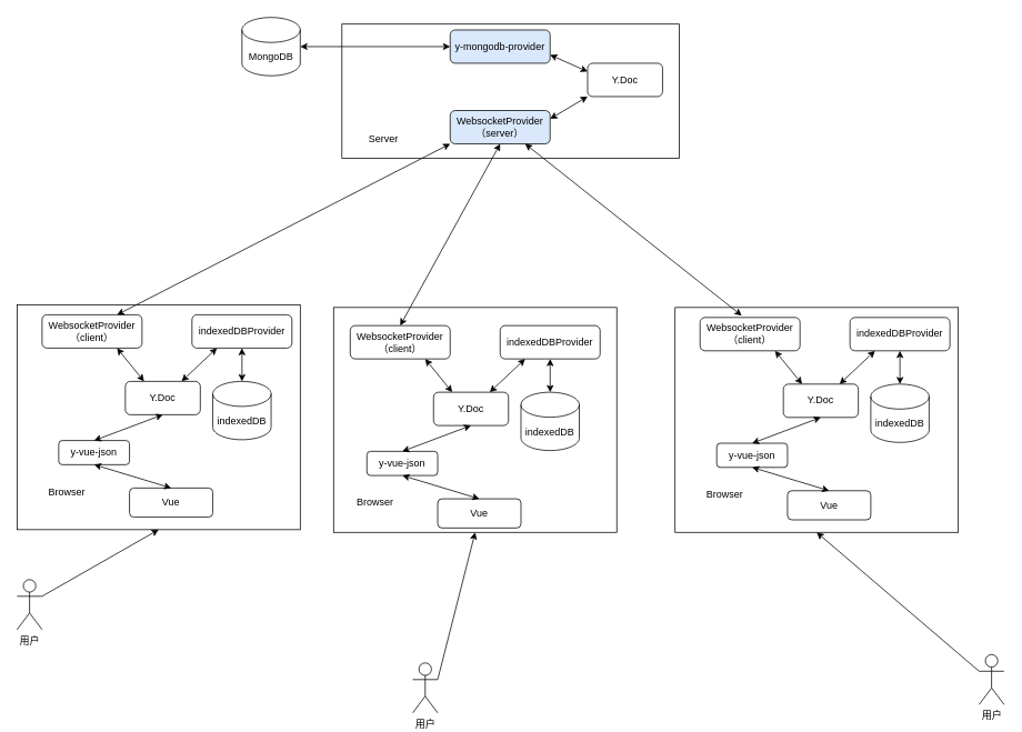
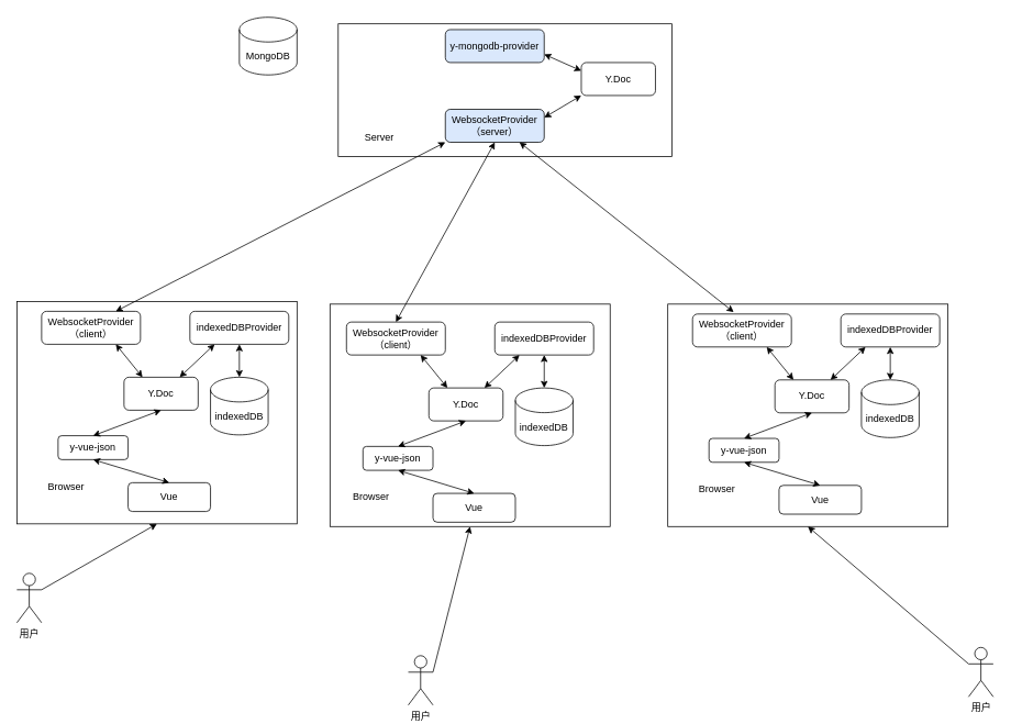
  <mxCell id="0" />
  <mxCell id="1" parent="0" />
  <mxCell id="2" value="" style="rounded=0;whiteSpace=wrap;html=1;" vertex="1" parent="1"><mxGeometry x="20" y="365" width="340" height="270" as="geometry" /></mxCell>
  <mxCell id="3" value="Browser" style="text;html=1;strokeColor=none;fillColor=none;align=center;verticalAlign=middle;whiteSpace=wrap;rounded=0;" vertex="1" parent="1"><mxGeometry x="50" y="575" width="60" height="30" as="geometry" /></mxCell>
  <mxCell id="4" value="用户" style="shape=umlActor;verticalLabelPosition=bottom;verticalAlign=top;html=1;outlineConnect=0;" vertex="1" parent="1"><mxGeometry x="20" y="695" width="30" height="60" as="geometry" /></mxCell>
  <mxCell id="5" value="" style="endArrow=classic;html=1;rounded=0;exitX=1;exitY=0.333;exitDx=0;exitDy=0;exitPerimeter=0;entryX=0.5;entryY=1;entryDx=0;entryDy=0;" edge="1" parent="1" source="4" target="2"><mxGeometry width="50" height="50" relative="1" as="geometry"><mxPoint x="460" y="457" as="sourcePoint" /><mxPoint x="510" y="407" as="targetPoint" /></mxGeometry></mxCell>
  <mxCell id="6" value="WebsocketProvider&lt;br&gt;（client）" style="rounded=1;whiteSpace=wrap;html=1;" vertex="1" parent="1"><mxGeometry x="50" y="377" width="120" height="40" as="geometry" /></mxCell>
  <mxCell id="7" value="Y.Doc" style="rounded=1;whiteSpace=wrap;html=1;" vertex="1" parent="1"><mxGeometry x="150" y="457" width="90" height="40" as="geometry" /></mxCell>
  <mxCell id="8" value="indexedDBProvider" style="rounded=1;whiteSpace=wrap;html=1;" vertex="1" parent="1"><mxGeometry x="230" y="377" width="120" height="40" as="geometry" /></mxCell>
  <mxCell id="9" value="indexedDB" style="shape=cylinder3;whiteSpace=wrap;html=1;boundedLbl=1;backgroundOutline=1;size=15;" vertex="1" parent="1"><mxGeometry x="255" y="457" width="70" height="70" as="geometry" /></mxCell>
  <mxCell id="10" value="" style="endArrow=classic;startArrow=classic;html=1;rounded=0;exitX=0.5;exitY=0;exitDx=0;exitDy=0;exitPerimeter=0;entryX=0.5;entryY=1;entryDx=0;entryDy=0;" edge="1" parent="1" source="9" target="8"><mxGeometry width="50" height="50" relative="1" as="geometry"><mxPoint x="460" y="457" as="sourcePoint" /><mxPoint x="510" y="407" as="targetPoint" /></mxGeometry></mxCell>
  <mxCell id="11" value="" style="endArrow=classic;startArrow=classic;html=1;rounded=0;exitX=0.25;exitY=0;exitDx=0;exitDy=0;entryX=0.75;entryY=1;entryDx=0;entryDy=0;" edge="1" parent="1" source="7" target="6"><mxGeometry width="50" height="50" relative="1" as="geometry"><mxPoint x="410" y="457" as="sourcePoint" /><mxPoint x="460" y="407" as="targetPoint" /></mxGeometry></mxCell>
  <mxCell id="12" value="" style="endArrow=classic;startArrow=classic;html=1;rounded=0;exitX=0.75;exitY=0;exitDx=0;exitDy=0;entryX=0.25;entryY=1;entryDx=0;entryDy=0;" edge="1" parent="1" source="7" target="8"><mxGeometry width="50" height="50" relative="1" as="geometry"><mxPoint x="460" y="457" as="sourcePoint" /><mxPoint x="510" y="407" as="targetPoint" /></mxGeometry></mxCell>
  <mxCell id="13" value="" style="rounded=0;whiteSpace=wrap;html=1;" vertex="1" parent="1"><mxGeometry x="410" y="28" width="405" height="161" as="geometry" /></mxCell>
  <mxCell id="14" value="Server" style="text;html=1;strokeColor=none;fillColor=none;align=center;verticalAlign=middle;whiteSpace=wrap;rounded=0;" vertex="1" parent="1"><mxGeometry x="430" y="151.25" width="60" height="30" as="geometry" /></mxCell>
  <mxCell id="15" value="WebsocketProvider&lt;br style=&quot;border-color: var(--border-color);&quot;&gt;（server）" style="rounded=1;whiteSpace=wrap;html=1;fillColor=#dae8fc;" vertex="1" parent="1"><mxGeometry x="540" y="131.75" width="120" height="40" as="geometry" /></mxCell>
  <mxCell id="16" value="Y.Doc" style="rounded=1;whiteSpace=wrap;html=1;" vertex="1" parent="1"><mxGeometry x="705" y="75" width="90" height="40" as="geometry" /></mxCell>
  <mxCell id="17" value="y-mongodb-provider" style="rounded=1;whiteSpace=wrap;html=1;fillColor=#dae8fc;" vertex="1" parent="1"><mxGeometry x="540" y="35" width="120" height="40" as="geometry" /></mxCell>
  <mxCell id="18" value="" style="endArrow=classic;startArrow=classic;html=1;rounded=0;exitX=0.75;exitY=0;exitDx=0;exitDy=0;entryX=0;entryY=1;entryDx=0;entryDy=0;" edge="1" parent="1" source="6" target="15"><mxGeometry width="50" height="50" relative="1" as="geometry"><mxPoint x="500" y="389" as="sourcePoint" /><mxPoint x="610" y="182" as="targetPoint" /></mxGeometry></mxCell>
  <mxCell id="19" value="" style="endArrow=classic;startArrow=classic;html=1;rounded=0;exitX=1;exitY=0.25;exitDx=0;exitDy=0;entryX=0;entryY=1;entryDx=0;entryDy=0;" edge="1" parent="1" source="15" target="16"><mxGeometry width="50" height="50" relative="1" as="geometry"><mxPoint x="600" y="255" as="sourcePoint" /><mxPoint x="650" y="205" as="targetPoint" /></mxGeometry></mxCell>
  <mxCell id="20" value="" style="endArrow=classic;startArrow=classic;html=1;rounded=0;exitX=1;exitY=0.75;exitDx=0;exitDy=0;entryX=0;entryY=0.25;entryDx=0;entryDy=0;" edge="1" parent="1" source="17" target="16"><mxGeometry width="50" height="50" relative="1" as="geometry"><mxPoint x="670" y="152" as="sourcePoint" /><mxPoint x="715" y="125" as="targetPoint" /></mxGeometry></mxCell>
  <mxCell id="21" value="" style="rounded=0;whiteSpace=wrap;html=1;" vertex="1" parent="1"><mxGeometry x="400" y="368.25" width="340" height="270" as="geometry" /></mxCell>
  <mxCell id="22" value="" style="endArrow=classic;startArrow=classic;html=1;rounded=0;exitX=0.5;exitY=0;exitDx=0;exitDy=0;entryX=0.5;entryY=1;entryDx=0;entryDy=0;" edge="1" parent="1" source="32" target="15"><mxGeometry width="50" height="50" relative="1" as="geometry"><mxPoint x="490" y="379" as="sourcePoint" /><mxPoint x="770" y="205" as="targetPoint" /></mxGeometry></mxCell>
  <mxCell id="23" value="MongoDB" style="shape=cylinder3;whiteSpace=wrap;html=1;boundedLbl=1;backgroundOutline=1;size=15;" vertex="1" parent="1"><mxGeometry x="290" y="20" width="70" height="70" as="geometry" /></mxCell>
- <mxCell id="24" value="" style="endArrow=classic;startArrow=classic;html=1;rounded=0;entryX=0;entryY=0.5;entryDx=0;entryDy=0;" edge="1" parent="1" source="23" target="17"><mxGeometry width="50" height="50" relative="1" as="geometry"><mxPoint x="520" y="255" as="sourcePoint" /><mxPoint x="570" y="205" as="targetPoint" /></mxGeometry></mxCell>
  <mxCell id="25" value="Vue" style="rounded=1;whiteSpace=wrap;html=1;" vertex="1" parent="1"><mxGeometry x="155" y="585" width="100" height="35" as="geometry" /></mxCell>
  <mxCell id="26" value="y-vue-json" style="rounded=1;whiteSpace=wrap;html=1;" vertex="1" parent="1"><mxGeometry x="70" y="528" width="85" height="29" as="geometry" /></mxCell>
  <mxCell id="27" value="" style="endArrow=classic;startArrow=classic;html=1;rounded=0;exitX=0.5;exitY=0;exitDx=0;exitDy=0;entryX=0.5;entryY=1;entryDx=0;entryDy=0;" edge="1" parent="1" source="26" target="7"><mxGeometry width="50" height="50" relative="1" as="geometry"><mxPoint x="470" y="405" as="sourcePoint" /><mxPoint x="520" y="355" as="targetPoint" /></mxGeometry></mxCell>
  <mxCell id="28" value="" style="endArrow=classic;startArrow=classic;html=1;rounded=0;exitX=0.5;exitY=1;exitDx=0;exitDy=0;entryX=0.5;entryY=0;entryDx=0;entryDy=0;" edge="1" parent="1" source="26" target="25"><mxGeometry width="50" height="50" relative="1" as="geometry"><mxPoint x="123" y="538" as="sourcePoint" /><mxPoint x="205" y="507" as="targetPoint" /></mxGeometry></mxCell>
  <mxCell id="29" value="Browser" style="text;html=1;strokeColor=none;fillColor=none;align=center;verticalAlign=middle;whiteSpace=wrap;rounded=0;" vertex="1" parent="1"><mxGeometry x="420" y="588" width="60" height="30" as="geometry" /></mxCell>
  <mxCell id="30" value="用户" style="shape=umlActor;verticalLabelPosition=bottom;verticalAlign=top;html=1;outlineConnect=0;" vertex="1" parent="1"><mxGeometry x="495" y="795" width="30" height="60" as="geometry" /></mxCell>
  <mxCell id="31" value="" style="endArrow=classic;html=1;rounded=0;exitX=1;exitY=0.333;exitDx=0;exitDy=0;exitPerimeter=0;entryX=0.5;entryY=1;entryDx=0;entryDy=0;" edge="1" parent="1" source="30" target="21"><mxGeometry width="50" height="50" relative="1" as="geometry"><mxPoint x="830" y="470" as="sourcePoint" /><mxPoint x="880" y="420" as="targetPoint" /></mxGeometry></mxCell>
  <mxCell id="32" value="WebsocketProvider&lt;br&gt;（client）" style="rounded=1;whiteSpace=wrap;html=1;" vertex="1" parent="1"><mxGeometry x="420" y="390" width="120" height="40" as="geometry" /></mxCell>
  <mxCell id="33" value="Y.Doc" style="rounded=1;whiteSpace=wrap;html=1;" vertex="1" parent="1"><mxGeometry x="520" y="470" width="90" height="40" as="geometry" /></mxCell>
  <mxCell id="34" value="" style="rounded=0;whiteSpace=wrap;html=1;" vertex="1" parent="1"><mxGeometry x="810" y="368.25" width="340" height="270" as="geometry" /></mxCell>
  <mxCell id="35" value="indexedDBProvider" style="rounded=1;whiteSpace=wrap;html=1;" vertex="1" parent="1"><mxGeometry x="600" y="390" width="120" height="40" as="geometry" /></mxCell>
  <mxCell id="36" value="indexedDB" style="shape=cylinder3;whiteSpace=wrap;html=1;boundedLbl=1;backgroundOutline=1;size=15;" vertex="1" parent="1"><mxGeometry x="625" y="470" width="70" height="70" as="geometry" /></mxCell>
  <mxCell id="37" value="" style="endArrow=classic;startArrow=classic;html=1;rounded=0;exitX=0.5;exitY=0;exitDx=0;exitDy=0;entryX=0.75;entryY=1;entryDx=0;entryDy=0;" edge="1" parent="1" target="15"><mxGeometry width="50" height="50" relative="1" as="geometry"><mxPoint x="890" y="378" as="sourcePoint" /><mxPoint x="610" y="182" as="targetPoint" /></mxGeometry></mxCell>
  <mxCell id="38" value="" style="endArrow=classic;startArrow=classic;html=1;rounded=0;exitX=0.5;exitY=0;exitDx=0;exitDy=0;exitPerimeter=0;entryX=0.5;entryY=1;entryDx=0;entryDy=0;" edge="1" parent="1" source="36" target="35"><mxGeometry width="50" height="50" relative="1" as="geometry"><mxPoint x="830" y="470" as="sourcePoint" /><mxPoint x="880" y="420" as="targetPoint" /></mxGeometry></mxCell>
  <mxCell id="39" value="" style="endArrow=classic;startArrow=classic;html=1;rounded=0;exitX=0.25;exitY=0;exitDx=0;exitDy=0;entryX=0.75;entryY=1;entryDx=0;entryDy=0;" edge="1" parent="1" source="33" target="32"><mxGeometry width="50" height="50" relative="1" as="geometry"><mxPoint x="780" y="470" as="sourcePoint" /><mxPoint x="830" y="420" as="targetPoint" /></mxGeometry></mxCell>
  <mxCell id="40" value="" style="endArrow=classic;startArrow=classic;html=1;rounded=0;exitX=0.75;exitY=0;exitDx=0;exitDy=0;entryX=0.25;entryY=1;entryDx=0;entryDy=0;" edge="1" parent="1" source="33" target="35"><mxGeometry width="50" height="50" relative="1" as="geometry"><mxPoint x="830" y="470" as="sourcePoint" /><mxPoint x="880" y="420" as="targetPoint" /></mxGeometry></mxCell>
  <mxCell id="41" value="Vue" style="rounded=1;whiteSpace=wrap;html=1;" vertex="1" parent="1"><mxGeometry x="525" y="598" width="100" height="35" as="geometry" /></mxCell>
  <mxCell id="42" value="y-vue-json" style="rounded=1;whiteSpace=wrap;html=1;" vertex="1" parent="1"><mxGeometry x="440" y="541" width="85" height="29" as="geometry" /></mxCell>
  <mxCell id="43" value="" style="endArrow=classic;startArrow=classic;html=1;rounded=0;exitX=0.5;exitY=0;exitDx=0;exitDy=0;entryX=0.5;entryY=1;entryDx=0;entryDy=0;" edge="1" parent="1" source="42" target="33"><mxGeometry width="50" height="50" relative="1" as="geometry"><mxPoint x="840" y="418" as="sourcePoint" /><mxPoint x="890" y="368" as="targetPoint" /></mxGeometry></mxCell>
  <mxCell id="44" value="" style="endArrow=classic;startArrow=classic;html=1;rounded=0;exitX=0.5;exitY=1;exitDx=0;exitDy=0;entryX=0.5;entryY=0;entryDx=0;entryDy=0;" edge="1" parent="1" source="42" target="41"><mxGeometry width="50" height="50" relative="1" as="geometry"><mxPoint x="493" y="551" as="sourcePoint" /><mxPoint x="575" y="520" as="targetPoint" /></mxGeometry></mxCell>
  <mxCell id="45" value="Browser" style="text;html=1;strokeColor=none;fillColor=none;align=center;verticalAlign=middle;whiteSpace=wrap;rounded=0;" vertex="1" parent="1"><mxGeometry x="840" y="578.25" width="60" height="30" as="geometry" /></mxCell>
  <mxCell id="46" value="用户" style="shape=umlActor;verticalLabelPosition=bottom;verticalAlign=top;html=1;outlineConnect=0;" vertex="1" parent="1"><mxGeometry x="1175" y="785" width="30" height="60" as="geometry" /></mxCell>
  <mxCell id="47" value="" style="endArrow=classic;html=1;rounded=0;exitX=0;exitY=0.333;exitDx=0;exitDy=0;exitPerimeter=0;entryX=0.5;entryY=1;entryDx=0;entryDy=0;" edge="1" parent="1" source="46" target="34"><mxGeometry width="50" height="50" relative="1" as="geometry"><mxPoint x="1250" y="460.25" as="sourcePoint" /><mxPoint x="1300" y="410.25" as="targetPoint" /></mxGeometry></mxCell>
  <mxCell id="48" value="WebsocketProvider&lt;br&gt;（client）" style="rounded=1;whiteSpace=wrap;html=1;" vertex="1" parent="1"><mxGeometry x="840" y="380.25" width="120" height="40" as="geometry" /></mxCell>
  <mxCell id="49" value="Y.Doc" style="rounded=1;whiteSpace=wrap;html=1;" vertex="1" parent="1"><mxGeometry x="940" y="460.25" width="90" height="40" as="geometry" /></mxCell>
  <mxCell id="50" value="indexedDBProvider" style="rounded=1;whiteSpace=wrap;html=1;" vertex="1" parent="1"><mxGeometry x="1020" y="380.25" width="120" height="40" as="geometry" /></mxCell>
  <mxCell id="51" value="indexedDB" style="shape=cylinder3;whiteSpace=wrap;html=1;boundedLbl=1;backgroundOutline=1;size=15;" vertex="1" parent="1"><mxGeometry x="1045" y="460.25" width="70" height="70" as="geometry" /></mxCell>
  <mxCell id="52" value="" style="endArrow=classic;startArrow=classic;html=1;rounded=0;exitX=0.5;exitY=0;exitDx=0;exitDy=0;exitPerimeter=0;entryX=0.5;entryY=1;entryDx=0;entryDy=0;" edge="1" parent="1" source="51" target="50"><mxGeometry width="50" height="50" relative="1" as="geometry"><mxPoint x="1250" y="460.25" as="sourcePoint" /><mxPoint x="1300" y="410.25" as="targetPoint" /></mxGeometry></mxCell>
  <mxCell id="53" value="" style="endArrow=classic;startArrow=classic;html=1;rounded=0;exitX=0.25;exitY=0;exitDx=0;exitDy=0;entryX=0.75;entryY=1;entryDx=0;entryDy=0;" edge="1" parent="1" source="49" target="48"><mxGeometry width="50" height="50" relative="1" as="geometry"><mxPoint x="1200" y="460.25" as="sourcePoint" /><mxPoint x="1250" y="410.25" as="targetPoint" /></mxGeometry></mxCell>
  <mxCell id="54" value="" style="endArrow=classic;startArrow=classic;html=1;rounded=0;exitX=0.75;exitY=0;exitDx=0;exitDy=0;entryX=0.25;entryY=1;entryDx=0;entryDy=0;" edge="1" parent="1" source="49" target="50"><mxGeometry width="50" height="50" relative="1" as="geometry"><mxPoint x="1250" y="460.25" as="sourcePoint" /><mxPoint x="1300" y="410.25" as="targetPoint" /></mxGeometry></mxCell>
  <mxCell id="55" value="Vue" style="rounded=1;whiteSpace=wrap;html=1;" vertex="1" parent="1"><mxGeometry x="945" y="588.25" width="100" height="35" as="geometry" /></mxCell>
  <mxCell id="56" value="y-vue-json" style="rounded=1;whiteSpace=wrap;html=1;" vertex="1" parent="1"><mxGeometry x="860" y="531.25" width="85" height="29" as="geometry" /></mxCell>
  <mxCell id="57" value="" style="endArrow=classic;startArrow=classic;html=1;rounded=0;exitX=0.5;exitY=0;exitDx=0;exitDy=0;entryX=0.5;entryY=1;entryDx=0;entryDy=0;" edge="1" parent="1" source="56" target="49"><mxGeometry width="50" height="50" relative="1" as="geometry"><mxPoint x="1260" y="408.25" as="sourcePoint" /><mxPoint x="1310" y="358.25" as="targetPoint" /></mxGeometry></mxCell>
  <mxCell id="58" value="" style="endArrow=classic;startArrow=classic;html=1;rounded=0;exitX=0.5;exitY=1;exitDx=0;exitDy=0;entryX=0.5;entryY=0;entryDx=0;entryDy=0;" edge="1" parent="1" source="56" target="55"><mxGeometry width="50" height="50" relative="1" as="geometry"><mxPoint x="913" y="541.25" as="sourcePoint" /><mxPoint x="995" y="510.25" as="targetPoint" /></mxGeometry></mxCell>
